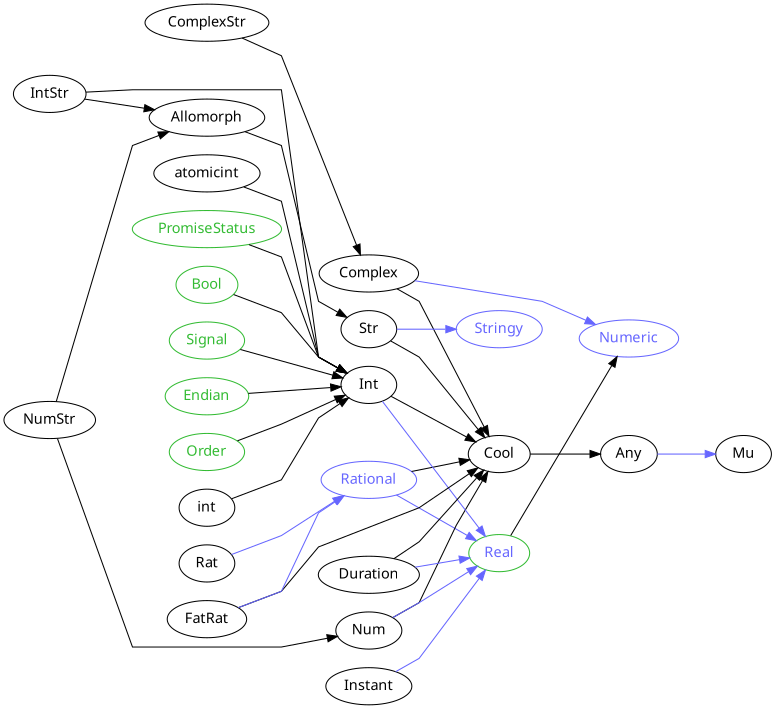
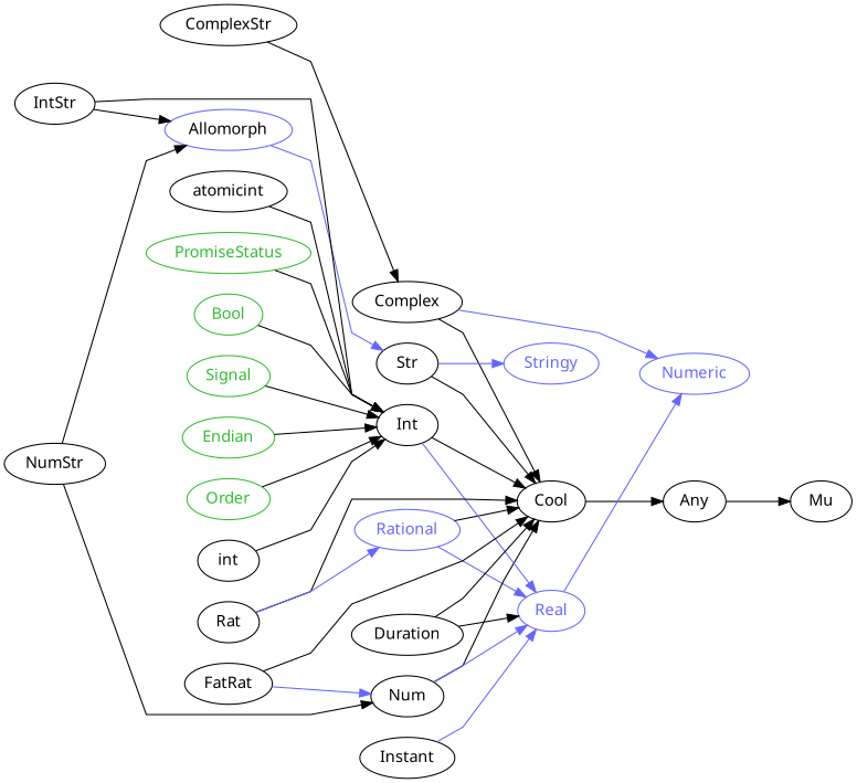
  digraph {
    bgcolor="#FFFFFF"
    fontname="Noto Sans"
    rankdir=LR
    splines=polyline
    node [color="#000000" fontcolor="#000000" fontname="Noto Sans"]
    edge [color="#000000" fontname="Noto Sans"]
    Numeric [color="#6666FF" fontcolor="#6666FF"]
    Any
    Mu
    Cool
    Complex
-   Real [color="#33BB33" fontcolor="#6666FF"]
+   Real [color="#6666FF" fontcolor="#6666FF"]
    Stringy [color="#6666FF" fontcolor="#6666FF"]
    Str
-   Allomorph
+   Allomorph [color="#6666FF"]
    ComplexStr
    Rational [color="#6666FF" fontcolor="#6666FF"]
    Num
    Instant
    Int
    Duration
    NumStr
    Endian [color="#33BB33" fontcolor="#33BB33"]
    Order [color="#33BB33" fontcolor="#33BB33"]
    int
    atomicint
    PromiseStatus [color="#33BB33" fontcolor="#33BB33"]
    IntStr
    Bool [color="#33BB33" fontcolor="#33BB33"]
    Signal [color="#33BB33" fontcolor="#33BB33"]
    Rat
    FatRat
-   Any -> Mu [color="#6666FF"]
+   Any -> Mu
    Cool -> Any
    Complex -> Numeric [color="#6666FF"]
    Complex -> Cool
-   Real -> Numeric
+   Real -> Numeric [color="#6666FF"]
    Str -> Cool
    Str -> Stringy [color="#6666FF"]
-   Allomorph -> Str
+   Allomorph -> Str [color="#6666FF"]
    ComplexStr -> Complex
    Rational -> Cool
    Rational -> Real [color="#6666FF"]
    Num -> Cool
    Num -> Real [color="#6666FF"]
    Instant -> Real [color="#6666FF"]
    Int -> Cool
    Int -> Real [color="#6666FF"]
    Duration -> Cool
-   Duration -> Real [color="#6666FF"]
+   Duration -> Real
    NumStr -> Allomorph
    NumStr -> Num
    Endian -> Int
    Order -> Int
    int -> Int
    atomicint -> Int
    PromiseStatus -> Int
    IntStr -> Allomorph
    IntStr -> Int
    Bool -> Int
    Signal -> Int
+   Rat -> Cool
    Rat -> Rational [color="#6666FF"]
    FatRat -> Cool
-   FatRat -> Rational [color="#6666FF"]
+   FatRat -> Num [color="#6666FF"]
  }
